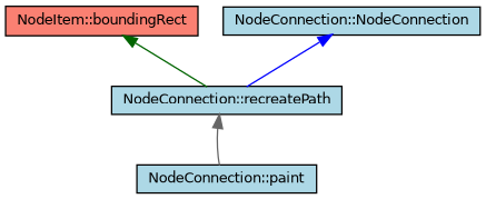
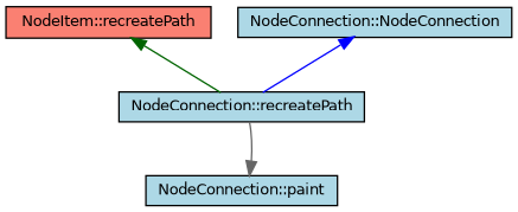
  digraph {
    rankdir=TB
    node [color=black fillcolor=lightblue fontname=Helvetica fontsize=10 shape=record style=filled]
    edge [dir=back fontname=Helvetica fontsize=10 labelfontname=Helvetica labelfontsize=10 style=solid]
-   n1 [fillcolor=salmon fontcolor=black height=0.2 label="NodeItem::boundingRect" width=0.4]
+   n1 [fillcolor=salmon fontcolor=black height=0.2 label="NodeItem::recreatePath" width=0.4]
    n2 [height=0.2 label="NodeConnection::recreatePath" width=0.4]
    n3 [height=0.2 label="NodeConnection::paint" width=0.4]
    n4 [height=0.2 label="NodeConnection::NodeConnection" width=0.4]
    n1 -> n2 [color=darkgreen]
-   n2 -> n3 [color=gray40]
+   n3 -> n2 [color=gray40]
    n4 -> n2 [color=blue]
  }
